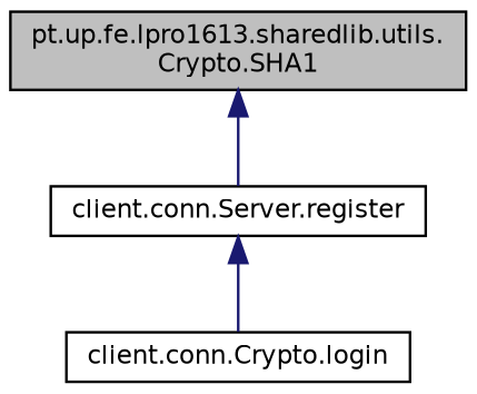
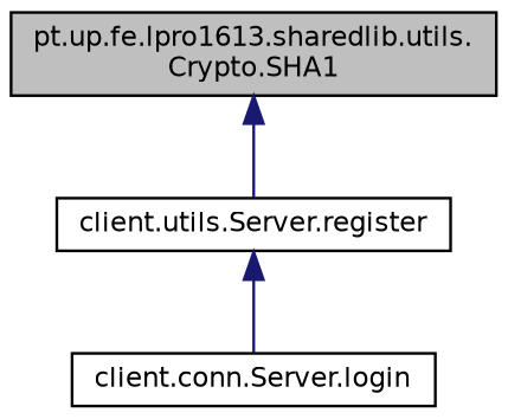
  digraph {
    rankdir=TB
    node [color=black fillcolor=white fontname=Helvetica fontsize=10 shape=record style=filled]
    edge [color=midnightblue dir=back fontname=Helvetica fontsize=10 labelfontname=Helvetica labelfontsize=10 style=solid]
    n1 [fillcolor=grey75 fontcolor=black height=0.2 label="pt.up.fe.lpro1613.sharedlib.utils.\lCrypto.SHA1" width=0.4]
-   n2 [height=0.2 label="client.conn.Server.register" width=0.4]
-   n3 [height=0.2 label="client.conn.Crypto.login" width=0.4]
+   n2 [height=0.2 label="client.utils.Server.register" width=0.4]
+   n3 [height=0.2 label="client.conn.Server.login" width=0.4]
    n1 -> n2
    n2 -> n3
  }
